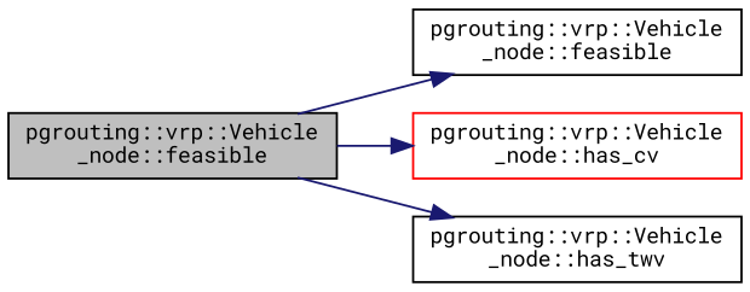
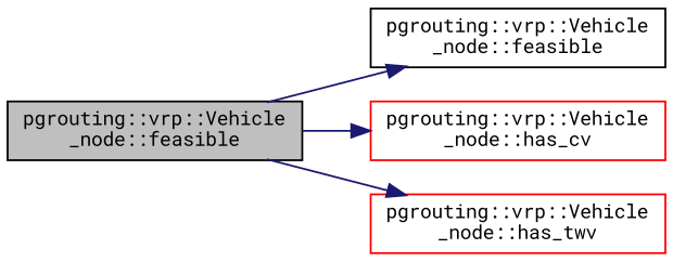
  digraph {
    rankdir=LR
    fontname="Roboto Mono"
    node [color=black fillcolor=white fontname="Roboto Mono" fontsize=10 shape=record style=filled]
    edge [color=midnightblue fontname="Roboto Mono" fontsize=10 labelfontname=Helvetica labelfontsize=10 style=solid]
    n1 [fillcolor=grey75 fontcolor=black height=0.2 label="pgrouting::vrp::Vehicle\l_node::feasible" width=0.4]
    n2 [height=0.2 label="pgrouting::vrp::Vehicle\l_node::feasible" width=0.4]
    n3 [color=red height=0.2 label="pgrouting::vrp::Vehicle\l_node::has_cv" width=0.4]
-   n4 [height=0.2 label="pgrouting::vrp::Vehicle\l_node::has_twv" width=0.4]
+   n4 [color=red height=0.2 label="pgrouting::vrp::Vehicle\l_node::has_twv" width=0.4]
    n1 -> n2
    n1 -> n3
    n1 -> n4
  }
